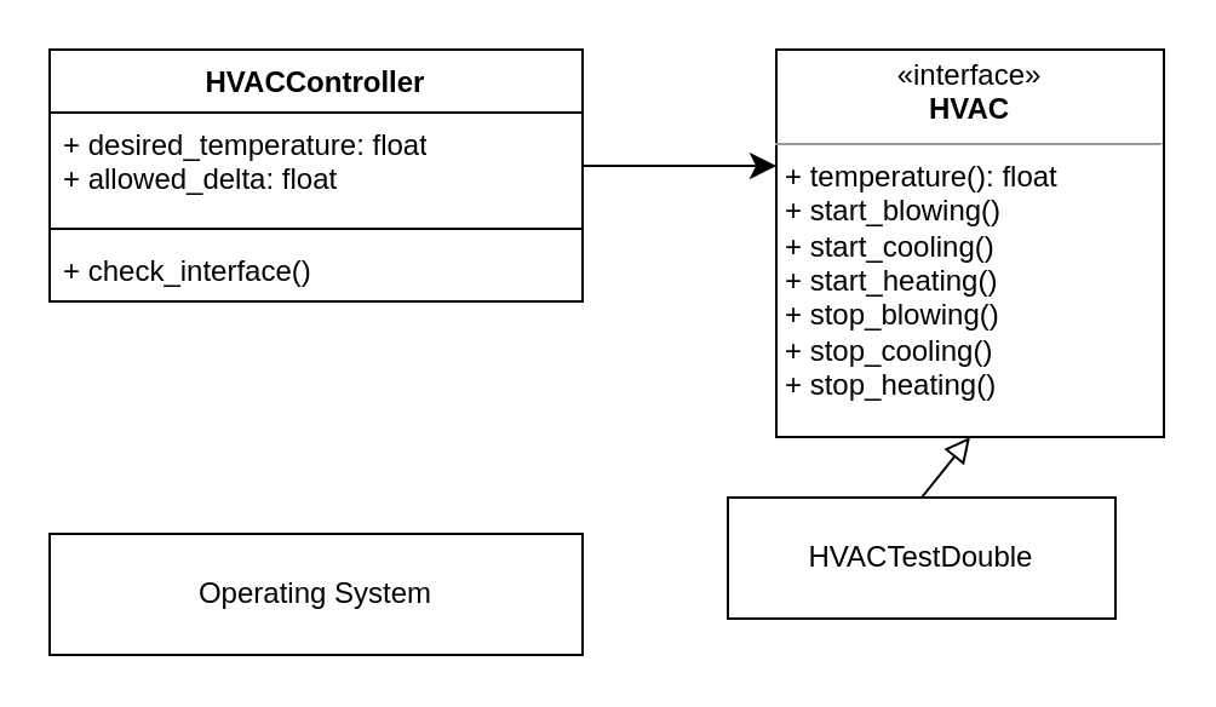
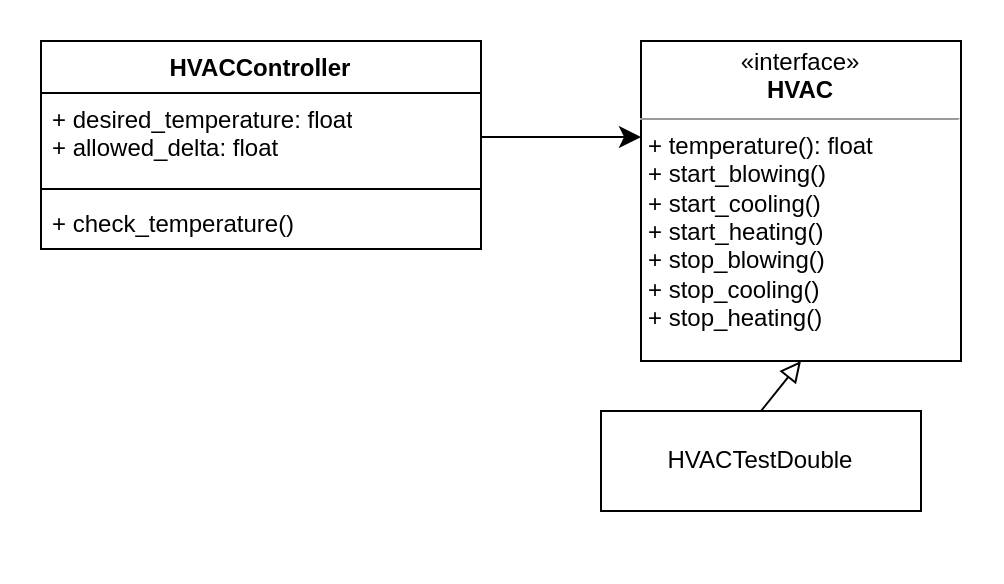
  <mxCell id="0" />
  <mxCell id="1" parent="0" />
  <mxCell id="2" value="&lt;p style=&quot;margin:0px;margin-top:4px;text-align:center;&quot;&gt;«interface»&lt;br&gt;&lt;b&gt;HVAC&lt;/b&gt;&lt;/p&gt;&lt;hr size=&quot;1&quot;&gt;&lt;p style=&quot;margin:0px;margin-left:4px;&quot;&gt;+ temperature(): float&lt;/p&gt;&lt;p style=&quot;margin:0px;margin-left:4px;&quot;&gt;+ start_blowing()&lt;/p&gt;&lt;p style=&quot;margin:0px;margin-left:4px;&quot;&gt;+ start_cooling()&lt;/p&gt;&lt;p style=&quot;margin:0px;margin-left:4px;&quot;&gt;+ start_heating()&lt;/p&gt;&lt;p style=&quot;margin: 0px 0px 0px 4px;&quot;&gt;+ stop_blowing()&lt;/p&gt;&lt;p style=&quot;margin: 0px 0px 0px 4px;&quot;&gt;+ stop_cooling()&lt;/p&gt;&lt;p style=&quot;margin: 0px 0px 0px 4px;&quot;&gt;+ stop_heating()&lt;/p&gt;" style="verticalAlign=top;align=left;overflow=fill;html=1;whiteSpace=wrap;" vertex="1" parent="1"><mxGeometry x="320" y="20" width="160" height="160" as="geometry" /></mxCell>
  <mxCell id="3" style="edgeStyle=none;curved=1;rounded=0;orthogonalLoop=1;jettySize=auto;html=1;exitX=0.5;exitY=0;exitDx=0;exitDy=0;entryX=0.5;entryY=1;entryDx=0;entryDy=0;fontSize=12;startSize=8;endSize=8;endArrow=block;endFill=0;" edge="1" parent="1" source="4" target="2"><mxGeometry relative="1" as="geometry" /></mxCell>
  <mxCell id="4" value="HVACTestDouble" style="html=1;whiteSpace=wrap;" vertex="1" parent="1"><mxGeometry x="300" y="205" width="160" height="50" as="geometry" /></mxCell>
  <mxCell id="5" value="HVACController" style="swimlane;fontStyle=1;align=center;verticalAlign=top;childLayout=stackLayout;horizontal=1;startSize=26;horizontalStack=0;resizeParent=1;resizeParentMax=0;resizeLast=0;collapsible=1;marginBottom=0;whiteSpace=wrap;html=1;" vertex="1" parent="1"><mxGeometry x="20" y="20" width="220" height="104" as="geometry" /></mxCell>
  <mxCell id="6" value="+ desired_temperature: float&lt;br&gt;+ allowed_delta: float" style="text;strokeColor=none;fillColor=none;align=left;verticalAlign=top;spacingLeft=4;spacingRight=4;overflow=hidden;rotatable=0;points=[[0,0.5],[1,0.5]];portConstraint=eastwest;whiteSpace=wrap;html=1;" vertex="1" parent="5"><mxGeometry y="26" width="220" height="44" as="geometry" /></mxCell>
  <mxCell id="7" value="" style="line;strokeWidth=1;fillColor=none;align=left;verticalAlign=middle;spacingTop=-1;spacingLeft=3;spacingRight=3;rotatable=0;labelPosition=right;points=[];portConstraint=eastwest;strokeColor=inherit;" vertex="1" parent="5"><mxGeometry y="70" width="220" height="8" as="geometry" /></mxCell>
- <mxCell id="8" value="+ check_interface()" style="text;strokeColor=none;fillColor=none;align=left;verticalAlign=top;spacingLeft=4;spacingRight=4;overflow=hidden;rotatable=0;points=[[0,0.5],[1,0.5]];portConstraint=eastwest;whiteSpace=wrap;html=1;" vertex="1" parent="5"><mxGeometry y="78" width="220" height="26" as="geometry" /></mxCell>
+ <mxCell id="8" value="+ check_temperature()" style="text;strokeColor=none;fillColor=none;align=left;verticalAlign=top;spacingLeft=4;spacingRight=4;overflow=hidden;rotatable=0;points=[[0,0.5],[1,0.5]];portConstraint=eastwest;whiteSpace=wrap;html=1;" vertex="1" parent="5"><mxGeometry y="78" width="220" height="26" as="geometry" /></mxCell>
  <mxCell id="9" style="edgeStyle=none;curved=1;rounded=0;orthogonalLoop=1;jettySize=auto;html=1;exitX=1;exitY=0.5;exitDx=0;exitDy=0;fontSize=12;startSize=8;endSize=8;entryX=0;entryY=0.3;entryDx=0;entryDy=0;entryPerimeter=0;" edge="1" parent="1" source="6" target="2"><mxGeometry relative="1" as="geometry"><mxPoint x="200" y="68" as="targetPoint" /></mxGeometry></mxCell>
- <mxCell id="10" value="Operating System" style="html=1;whiteSpace=wrap;" vertex="1" parent="1"><mxGeometry x="20" y="220" width="220" height="50" as="geometry" /></mxCell>
